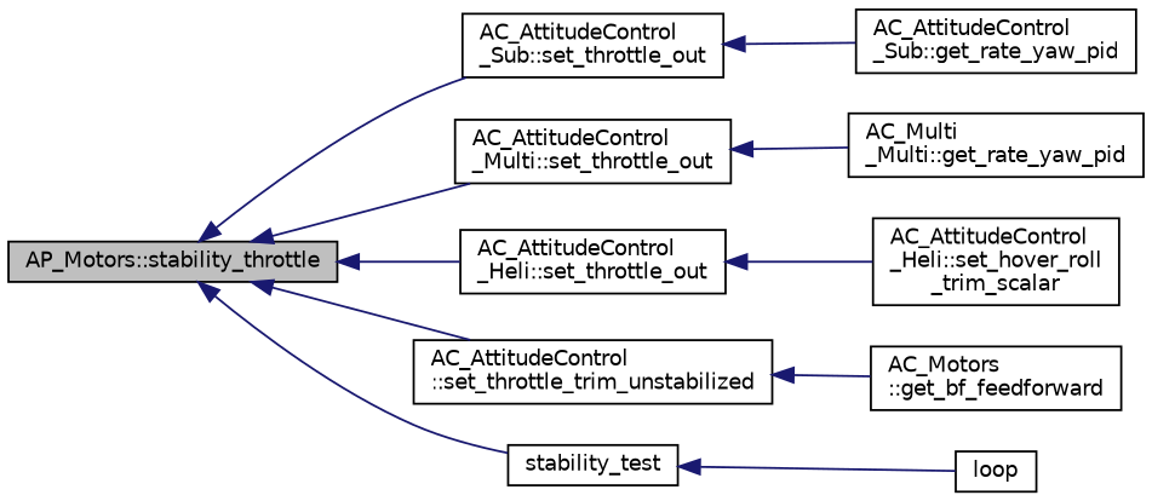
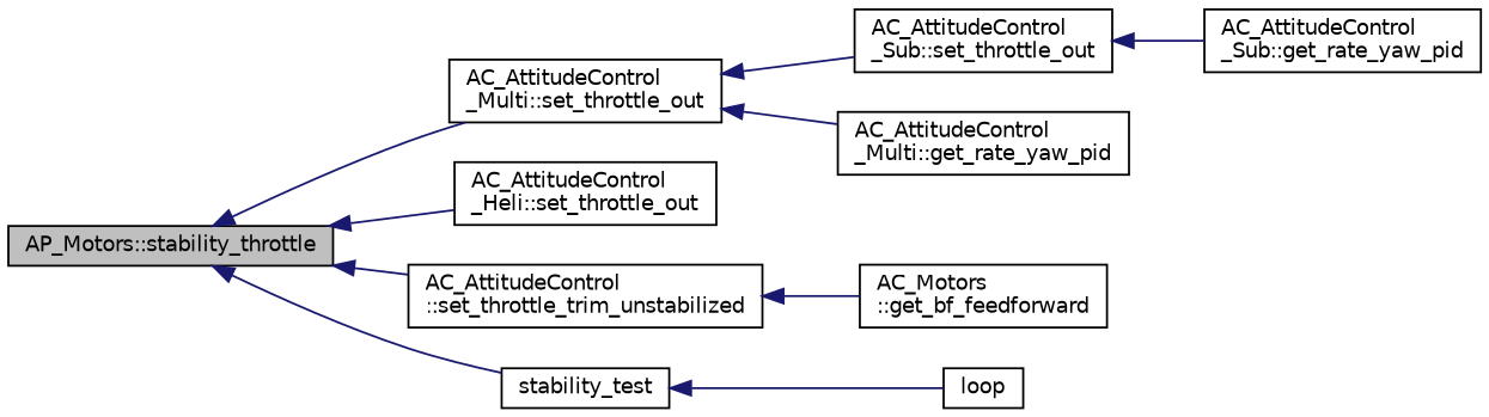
  digraph {
    rankdir=LR
    node [color=black fillcolor=white fontname=Helvetica fontsize=10 shape=record style=filled]
    edge [color=midnightblue dir=back fontname=Helvetica fontsize=10 labelfontname=Helvetica labelfontsize=10 style=solid]
    n1 [fillcolor=grey75 fontcolor=black height=0.2 label="AP_Motors::stability_throttle" width=0.4]
    n2 [height=0.2 label="AC_AttitudeControl\l_Sub::set_throttle_out" width=0.4]
    n3 [height=0.2 label="AC_AttitudeControl\l_Multi::set_throttle_out" width=0.4]
    n4 [height=0.2 label="AC_AttitudeControl\l_Heli::set_throttle_out" width=0.4]
    n5 [height=0.2 label="AC_AttitudeControl\l::set_throttle_trim_unstabilized" width=0.4]
    n6 [height=0.2 label=stability_test width=0.4]
    n7 [height=0.2 label="AC_AttitudeControl\l_Sub::get_rate_yaw_pid" width=0.4]
-   n8 [height=0.2 label="AC_Multi\l_Multi::get_rate_yaw_pid" width=0.4]
-   n9 [height=0.2 label="AC_AttitudeControl\l_Heli::set_hover_roll\l_trim_scalar" width=0.4]
+   n8 [height=0.2 label="AC_AttitudeControl\l_Multi::get_rate_yaw_pid" width=0.4]
    n10 [height=0.2 label="AC_Motors\l::get_bf_feedforward" width=0.4]
    n11 [height=0.2 label=loop width=0.4]
-   n1 -> n2
+   n3 -> n2
    n1 -> n3
    n1 -> n4
    n1 -> n5
    n1 -> n6
    n2 -> n7
    n3 -> n8
-   n4 -> n9
    n5 -> n10
    n6 -> n11
  }
